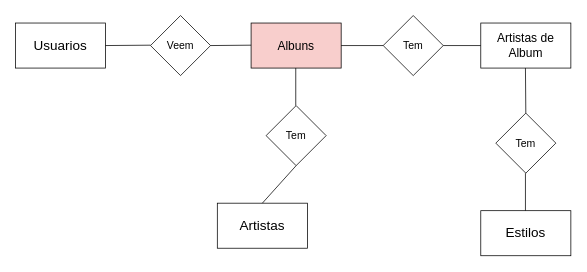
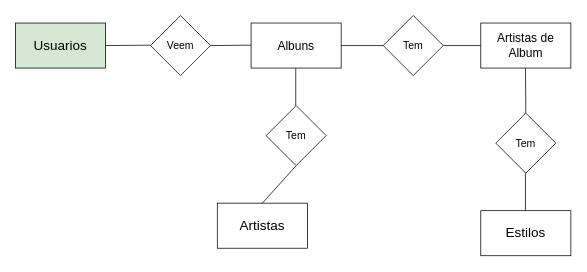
  <mxCell id="0" />
  <mxCell id="1" parent="0" />
- <mxCell id="2" value="&lt;font style=&quot;font-size: 18px&quot;&gt;Usuarios&lt;/font&gt;" style="rounded=0;whiteSpace=wrap;html=1;" vertex="1" parent="1"><mxGeometry x="20" y="30" width="120" height="60" as="geometry" /></mxCell>
- <mxCell id="3" value="&lt;font size=&quot;3&quot;&gt;Albuns&lt;/font&gt;" style="rounded=0;whiteSpace=wrap;html=1;fillColor=#f8cecc;" vertex="1" parent="1"><mxGeometry x="334" y="30" width="120" height="60" as="geometry" /></mxCell>
+ <mxCell id="2" value="&lt;font style=&quot;font-size: 18px&quot;&gt;Usuarios&lt;/font&gt;" style="rounded=0;whiteSpace=wrap;html=1;fillColor=#d5e8d4;" vertex="1" parent="1"><mxGeometry x="20" y="30" width="120" height="60" as="geometry" /></mxCell>
+ <mxCell id="3" value="&lt;font size=&quot;3&quot;&gt;Albuns&lt;/font&gt;" style="rounded=0;whiteSpace=wrap;html=1;" vertex="1" parent="1"><mxGeometry x="334" y="30" width="120" height="60" as="geometry" /></mxCell>
  <mxCell id="4" value="&lt;font size=&quot;3&quot;&gt;Artistas de Album&lt;/font&gt;" style="rounded=0;whiteSpace=wrap;html=1;" vertex="1" parent="1"><mxGeometry x="640" y="30" width="120" height="60" as="geometry" /></mxCell>
  <mxCell id="5" value="&lt;font style=&quot;font-size: 18px&quot;&gt;Estilos&lt;/font&gt;" style="rounded=0;whiteSpace=wrap;html=1;" vertex="1" parent="1"><mxGeometry x="640" y="280" width="120" height="60" as="geometry" /></mxCell>
  <mxCell id="6" value="&lt;font style=&quot;font-size: 18px&quot;&gt;Artistas&lt;/font&gt;" style="rounded=0;whiteSpace=wrap;html=1;" vertex="1" parent="1"><mxGeometry x="289" y="270" width="120" height="60" as="geometry" /></mxCell>
  <mxCell id="7" value="&lt;font style=&quot;font-size: 14px&quot;&gt;Veem&lt;/font&gt;" style="rhombus;whiteSpace=wrap;html=1;" vertex="1" parent="1"><mxGeometry x="200" y="20" width="80" height="80" as="geometry" /></mxCell>
  <mxCell id="8" value="&lt;font style=&quot;font-size: 14px&quot;&gt;Tem&lt;/font&gt;" style="rhombus;whiteSpace=wrap;html=1;" vertex="1" parent="1"><mxGeometry x="354" y="140" width="80" height="80" as="geometry" /></mxCell>
  <mxCell id="9" value="&lt;font style=&quot;font-size: 14px&quot;&gt;Tem&lt;/font&gt;" style="rhombus;whiteSpace=wrap;html=1;" vertex="1" parent="1"><mxGeometry x="510" y="20" width="80" height="80" as="geometry" /></mxCell>
  <mxCell id="10" value="&lt;font style=&quot;font-size: 14px&quot;&gt;Tem&lt;/font&gt;" style="rhombus;whiteSpace=wrap;html=1;" vertex="1" parent="1"><mxGeometry x="660" y="150" width="80" height="80" as="geometry" /></mxCell>
  <mxCell id="11" value="" style="endArrow=none;html=1;" edge="1" parent="1"><mxGeometry width="50" height="50" relative="1" as="geometry"><mxPoint x="140" y="60" as="sourcePoint" /><mxPoint x="200" y="59.5" as="targetPoint" /></mxGeometry></mxCell>
  <mxCell id="12" value="" style="endArrow=none;html=1;" edge="1" parent="1"><mxGeometry width="50" height="50" relative="1" as="geometry"><mxPoint x="280" y="60" as="sourcePoint" /><mxPoint x="334" y="59.5" as="targetPoint" /></mxGeometry></mxCell>
  <mxCell id="13" value="" style="endArrow=none;html=1;" edge="1" parent="1"><mxGeometry width="50" height="50" relative="1" as="geometry"><mxPoint x="454" y="60" as="sourcePoint" /><mxPoint x="510" y="60" as="targetPoint" /></mxGeometry></mxCell>
  <mxCell id="14" value="" style="endArrow=none;html=1;" edge="1" parent="1"><mxGeometry width="50" height="50" relative="1" as="geometry"><mxPoint x="590" y="60" as="sourcePoint" /><mxPoint x="640" y="60" as="targetPoint" /></mxGeometry></mxCell>
  <mxCell id="15" value="" style="endArrow=none;html=1;exitX=0.5;exitY=0;exitDx=0;exitDy=0;" edge="1" parent="1" source="6"><mxGeometry width="50" height="50" relative="1" as="geometry"><mxPoint x="344" y="270" as="sourcePoint" /><mxPoint x="394" y="220" as="targetPoint" /></mxGeometry></mxCell>
  <mxCell id="16" value="" style="endArrow=none;html=1;exitX=0.5;exitY=0;exitDx=0;exitDy=0;" edge="1" parent="1"><mxGeometry width="50" height="50" relative="1" as="geometry"><mxPoint x="393.5" y="140" as="sourcePoint" /><mxPoint x="393.5" y="90" as="targetPoint" /></mxGeometry></mxCell>
  <mxCell id="17" value="" style="endArrow=none;html=1;exitX=0.5;exitY=0;exitDx=0;exitDy=0;" edge="1" parent="1"><mxGeometry width="50" height="50" relative="1" as="geometry"><mxPoint x="699.5" y="280" as="sourcePoint" /><mxPoint x="699.5" y="230" as="targetPoint" /></mxGeometry></mxCell>
  <mxCell id="18" value="" style="endArrow=none;html=1;exitX=0.5;exitY=0;exitDx=0;exitDy=0;" edge="1" parent="1" source="10"><mxGeometry width="50" height="50" relative="1" as="geometry"><mxPoint x="699.5" y="140" as="sourcePoint" /><mxPoint x="699.5" y="90" as="targetPoint" /></mxGeometry></mxCell>
